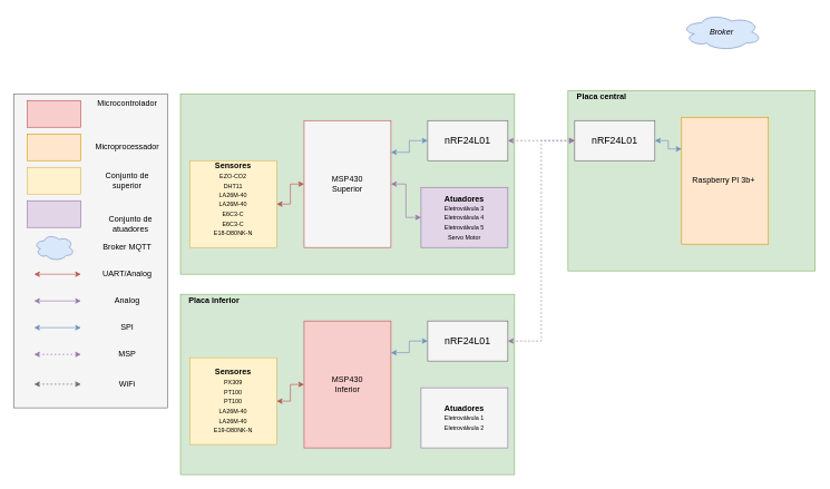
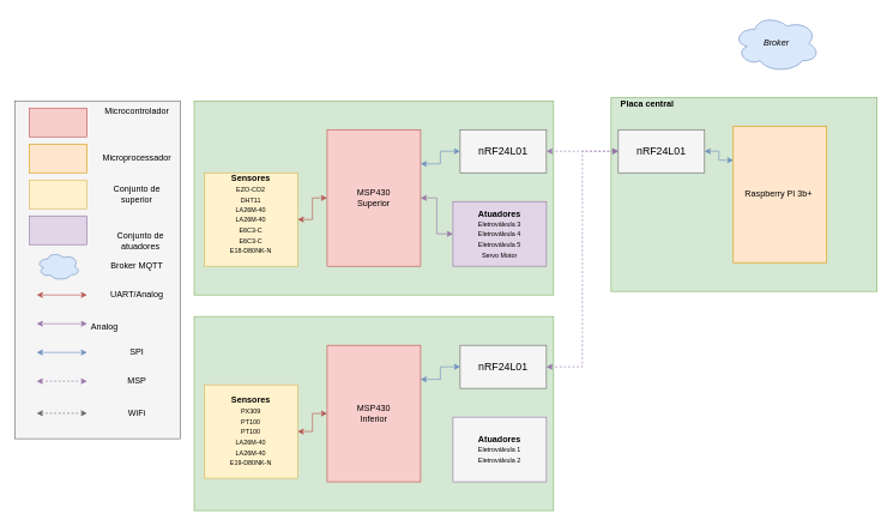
  <mxCell id="0" />
  <mxCell id="1" parent="0" />
  <mxCell id="2" value="" style="rounded=0;whiteSpace=wrap;html=1;fillColor=#f5f5f5;strokeColor=#666666;fontColor=#333333;" vertex="1" parent="1"><mxGeometry x="20" y="140" width="230" height="470" as="geometry" /></mxCell>
  <mxCell id="3" value="" style="rounded=0;whiteSpace=wrap;html=1;fillColor=#f8cecc;strokeColor=#b85450;" vertex="1" parent="1"><mxGeometry x="40" y="150" width="80" height="40" as="geometry" /></mxCell>
  <mxCell id="4" value="" style="rounded=0;whiteSpace=wrap;html=1;fillColor=#d5e8d4;strokeColor=#82b366;" vertex="1" parent="1"><mxGeometry x="269" y="140" width="500" height="270" as="geometry" /></mxCell>
  <mxCell id="5" style="edgeStyle=orthogonalEdgeStyle;rounded=0;orthogonalLoop=1;jettySize=auto;html=1;exitX=1;exitY=0.25;exitDx=0;exitDy=0;startArrow=classic;startFill=1;fillColor=#dae8fc;strokeColor=#6c8ebf;" edge="1" parent="1" source="6" target="7"><mxGeometry relative="1" as="geometry" /></mxCell>
- <mxCell id="6" value="MSP430&lt;br&gt;Superior" style="rounded=0;whiteSpace=wrap;html=1;fillColor=#f5f5f5;strokeColor=#b85450;" vertex="1" parent="1"><mxGeometry x="454" y="180" width="130" height="190" as="geometry" /></mxCell>
+ <mxCell id="6" value="MSP430&lt;br&gt;Superior" style="rounded=0;whiteSpace=wrap;html=1;fillColor=#f8cecc;strokeColor=#b85450;" vertex="1" parent="1"><mxGeometry x="454" y="180" width="130" height="190" as="geometry" /></mxCell>
  <mxCell id="7" value="&lt;span id=&quot;docs-internal-guid-c6f6bf08-7fff-c8a7-f8f0-bf71af4c2768&quot;&gt;&lt;span style=&quot;font-size: 11pt ; font-family: &amp;#34;arial&amp;#34; ; color: rgb(0 , 0 , 0) ; background-color: transparent ; vertical-align: baseline&quot;&gt;nRF24L01&lt;/span&gt;&lt;/span&gt;" style="rounded=0;whiteSpace=wrap;html=1;fillColor=#f5f5f5;strokeColor=#666666;fontColor=#333333;" vertex="1" parent="1"><mxGeometry x="639" y="180" width="120" height="60" as="geometry" /></mxCell>
  <mxCell id="8" value="" style="rounded=0;whiteSpace=wrap;html=1;fillColor=#d5e8d4;strokeColor=#82b366;" vertex="1" parent="1"><mxGeometry x="849" y="135" width="370" height="270" as="geometry" /></mxCell>
  <mxCell id="9" value="Raspberry PI 3b+&amp;nbsp;" style="rounded=0;whiteSpace=wrap;html=1;fillColor=#ffe6cc;strokeColor=#d79b00;" vertex="1" parent="1"><mxGeometry x="1019" y="175" width="130" height="190" as="geometry" /></mxCell>
  <mxCell id="10" style="edgeStyle=orthogonalEdgeStyle;rounded=0;orthogonalLoop=1;jettySize=auto;html=1;exitX=1;exitY=0.5;exitDx=0;exitDy=0;entryX=0;entryY=0.25;entryDx=0;entryDy=0;startArrow=classic;startFill=1;fillColor=#dae8fc;strokeColor=#6c8ebf;" edge="1" parent="1" source="12" target="9"><mxGeometry relative="1" as="geometry" /></mxCell>
  <mxCell id="11" style="edgeStyle=orthogonalEdgeStyle;rounded=0;orthogonalLoop=1;jettySize=auto;html=1;exitX=0;exitY=0.5;exitDx=0;exitDy=0;entryX=1;entryY=0.5;entryDx=0;entryDy=0;startArrow=classic;startFill=1;dashed=1;fillColor=#e1d5e7;strokeColor=#9673a6;" edge="1" parent="1" source="12" target="7"><mxGeometry relative="1" as="geometry" /></mxCell>
  <mxCell id="12" value="&lt;span id=&quot;docs-internal-guid-c6f6bf08-7fff-c8a7-f8f0-bf71af4c2768&quot;&gt;&lt;span style=&quot;font-size: 11pt ; font-family: &amp;#34;arial&amp;#34; ; color: rgb(0 , 0 , 0) ; background-color: transparent ; vertical-align: baseline&quot;&gt;nRF24L01&lt;/span&gt;&lt;/span&gt;" style="rounded=0;whiteSpace=wrap;html=1;fillColor=#f5f5f5;strokeColor=#666666;fontColor=#333333;" vertex="1" parent="1"><mxGeometry x="859" y="180" width="120" height="60" as="geometry" /></mxCell>
  <mxCell id="13" value="" style="rounded=0;whiteSpace=wrap;html=1;fillColor=#d5e8d4;strokeColor=#82b366;" vertex="1" parent="1"><mxGeometry x="269" y="440" width="500" height="270" as="geometry" /></mxCell>
  <mxCell id="14" style="edgeStyle=orthogonalEdgeStyle;rounded=0;orthogonalLoop=1;jettySize=auto;html=1;exitX=1;exitY=0.25;exitDx=0;exitDy=0;startArrow=classic;startFill=1;fillColor=#dae8fc;strokeColor=#6c8ebf;" edge="1" parent="1" source="15" target="17"><mxGeometry relative="1" as="geometry" /></mxCell>
  <mxCell id="15" value="MSP430&lt;br&gt;Inferior" style="rounded=0;whiteSpace=wrap;html=1;fillColor=#f8cecc;strokeColor=#b85450;" vertex="1" parent="1"><mxGeometry x="454" y="480" width="130" height="190" as="geometry" /></mxCell>
  <mxCell id="16" style="edgeStyle=orthogonalEdgeStyle;rounded=0;orthogonalLoop=1;jettySize=auto;html=1;exitX=1;exitY=0.5;exitDx=0;exitDy=0;entryX=0;entryY=0.5;entryDx=0;entryDy=0;startArrow=classic;startFill=1;dashed=1;fillColor=#e1d5e7;strokeColor=#9673a6;" edge="1" parent="1" source="17" target="12"><mxGeometry relative="1" as="geometry" /></mxCell>
  <mxCell id="17" value="&lt;span id=&quot;docs-internal-guid-c6f6bf08-7fff-c8a7-f8f0-bf71af4c2768&quot;&gt;&lt;span style=&quot;font-size: 11pt ; font-family: &amp;#34;arial&amp;#34; ; color: rgb(0 , 0 , 0) ; background-color: transparent ; vertical-align: baseline&quot;&gt;nRF24L01&lt;/span&gt;&lt;/span&gt;" style="rounded=0;whiteSpace=wrap;html=1;fillColor=#f5f5f5;strokeColor=#666666;fontColor=#333333;" vertex="1" parent="1"><mxGeometry x="639" y="480" width="120" height="60" as="geometry" /></mxCell>
  <mxCell id="18" style="edgeStyle=orthogonalEdgeStyle;rounded=0;orthogonalLoop=1;jettySize=auto;html=1;exitX=1;exitY=0.5;exitDx=0;exitDy=0;entryX=0;entryY=0.5;entryDx=0;entryDy=0;startArrow=classic;startFill=1;fillColor=#f8cecc;strokeColor=#b85450;" edge="1" parent="1" source="19" target="6"><mxGeometry relative="1" as="geometry" /></mxCell>
  <mxCell id="19" value="&lt;b&gt;Sensores&lt;br&gt;&lt;/b&gt;&lt;font style=&quot;font-size: 9px&quot;&gt;&lt;span style=&quot;font-family: &amp;#34;arial&amp;#34;&quot;&gt;&lt;font style=&quot;font-size: 9px&quot;&gt;EZO-CO2&lt;br&gt;&lt;font style=&quot;font-size: 9px&quot;&gt;DHT11&lt;br&gt;&lt;/font&gt;&lt;font style=&quot;font-size: 9px&quot;&gt;LA26M-40&lt;br&gt;&lt;/font&gt;&lt;/font&gt;&lt;/span&gt;&lt;span style=&quot;font-family: &amp;#34;arial&amp;#34;&quot;&gt;LA26M-40&lt;br&gt;&lt;/span&gt;&lt;span style=&quot;font-family: &amp;#34;arial&amp;#34;&quot;&gt;&lt;font style=&quot;font-size: 9px&quot;&gt;E6C3-C&lt;br&gt;&lt;/font&gt;&lt;/span&gt;&lt;span style=&quot;font-family: &amp;#34;arial&amp;#34;&quot;&gt;E6C3-C&lt;br&gt;&lt;/span&gt;&lt;/font&gt;&lt;span style=&quot;font-family: &amp;#34;arial&amp;#34; ; font-size: 9px&quot;&gt;&lt;font style=&quot;font-size: 9px&quot;&gt;&lt;font style=&quot;font-size: 9px&quot;&gt;E18-D80NK-N&lt;/font&gt;&lt;br&gt;&lt;/font&gt;&lt;/span&gt;&lt;b&gt;&lt;br&gt;&lt;/b&gt;" style="rounded=0;whiteSpace=wrap;html=1;fillColor=#fff2cc;strokeColor=#d6b656;" vertex="1" parent="1"><mxGeometry x="283" y="240" width="130" height="130" as="geometry" /></mxCell>
  <mxCell id="20" style="edgeStyle=orthogonalEdgeStyle;rounded=0;orthogonalLoop=1;jettySize=auto;html=1;exitX=1;exitY=0.5;exitDx=0;exitDy=0;startArrow=classic;startFill=1;fillColor=#f8cecc;strokeColor=#b85450;" edge="1" parent="1" source="21" target="15"><mxGeometry relative="1" as="geometry" /></mxCell>
  <mxCell id="21" value="&lt;b&gt;&lt;font style=&quot;font-size: 12px&quot;&gt;Sensores&lt;/font&gt;&lt;/b&gt;&lt;br&gt;&lt;font style=&quot;font-size: 9px&quot;&gt;&lt;font style=&quot;font-size: 9px&quot;&gt;PX309&lt;br&gt;PT100&lt;br&gt;PT100&lt;br&gt;LA26M-40&lt;br&gt;&lt;/font&gt;&lt;font style=&quot;font-size: 9px&quot;&gt;LA26M-40&lt;br&gt;&lt;/font&gt;&lt;font style=&quot;font-size: 9px&quot;&gt;E19-D80NK-N&lt;/font&gt;&lt;/font&gt;" style="rounded=0;whiteSpace=wrap;html=1;fillColor=#fff2cc;strokeColor=#d6b656;" vertex="1" parent="1"><mxGeometry x="283" y="535" width="130" height="130" as="geometry" /></mxCell>
  <mxCell id="22" value="&lt;b&gt;Atuadores&lt;br&gt;&lt;/b&gt;&lt;span style=&quot;font-size: 9px&quot;&gt;Eletroválvula 1&lt;br&gt;&lt;/span&gt;&lt;span style=&quot;font-size: 9px&quot;&gt;Eletroválvula 2&lt;br&gt;&lt;/span&gt;" style="rounded=0;whiteSpace=wrap;html=1;fillColor=#f5f5f5;strokeColor=#9673a6;" vertex="1" parent="1"><mxGeometry x="629" y="580" width="130" height="90" as="geometry" /></mxCell>
  <mxCell id="23" style="edgeStyle=orthogonalEdgeStyle;rounded=0;orthogonalLoop=1;jettySize=auto;html=1;exitX=0;exitY=0.5;exitDx=0;exitDy=0;startArrow=classic;startFill=1;fillColor=#e1d5e7;strokeColor=#9673a6;" edge="1" parent="1" source="24" target="6"><mxGeometry relative="1" as="geometry" /></mxCell>
  <mxCell id="24" value="&lt;b&gt;Atuadores&lt;/b&gt;&lt;br&gt;&lt;font style=&quot;font-size: 9px&quot;&gt;Eletroválvula 3&lt;br&gt;Eletroválvula 4&lt;br&gt;Eletroválvula 5&lt;br&gt;Servo Motor&lt;/font&gt;" style="rounded=0;whiteSpace=wrap;html=1;fillColor=#e1d5e7;strokeColor=#9673a6;" vertex="1" parent="1"><mxGeometry x="629" y="280" width="130" height="90" as="geometry" /></mxCell>
- <mxCell id="25" value="&lt;i&gt;Broker&lt;/i&gt;" style="ellipse;shape=cloud;whiteSpace=wrap;html=1;fillColor=#dae8fc;strokeColor=#6c8ebf;" vertex="1" parent="1"><mxGeometry x="1019" y="20" width="120" height="55" as="geometry" /></mxCell>
+ <mxCell id="25" value="&lt;i&gt;Broker&lt;/i&gt;" style="ellipse;shape=cloud;whiteSpace=wrap;html=1;fillColor=#dae8fc;strokeColor=#6c8ebf;" vertex="1" parent="1"><mxGeometry x="1019" y="20" width="120" height="80" as="geometry" /></mxCell>
  <mxCell id="26" value="" style="rounded=0;whiteSpace=wrap;html=1;fillColor=#ffe6cc;strokeColor=#d79b00;" vertex="1" parent="1"><mxGeometry x="40" y="200" width="80" height="40" as="geometry" /></mxCell>
  <mxCell id="27" value="" style="rounded=0;whiteSpace=wrap;html=1;fillColor=#fff2cc;strokeColor=#d6b656;" vertex="1" parent="1"><mxGeometry x="40" y="250" width="80" height="40" as="geometry" /></mxCell>
  <mxCell id="28" value="" style="rounded=0;whiteSpace=wrap;html=1;fillColor=#e1d5e7;strokeColor=#9673a6;" vertex="1" parent="1"><mxGeometry x="40" y="300" width="80" height="40" as="geometry" /></mxCell>
  <mxCell id="29" value="" style="ellipse;shape=cloud;whiteSpace=wrap;html=1;fillColor=#dae8fc;strokeColor=#6c8ebf;" vertex="1" parent="1"><mxGeometry x="50" y="350" width="60" height="40" as="geometry" /></mxCell>
  <mxCell id="30" style="edgeStyle=orthogonalEdgeStyle;rounded=0;orthogonalLoop=1;jettySize=auto;html=1;exitX=1;exitY=0.5;exitDx=0;exitDy=0;startArrow=classic;startFill=1;fillColor=#f8cecc;strokeColor=#b85450;" edge="1" parent="1"><mxGeometry relative="1" as="geometry"><mxPoint x="50" y="410" as="sourcePoint" /><mxPoint x="120" y="410" as="targetPoint" /></mxGeometry></mxCell>
  <mxCell id="31" style="edgeStyle=orthogonalEdgeStyle;rounded=0;orthogonalLoop=1;jettySize=auto;html=1;exitX=1;exitY=0.5;exitDx=0;exitDy=0;startArrow=classic;startFill=1;fillColor=#e1d5e7;strokeColor=#9673a6;" edge="1" parent="1"><mxGeometry relative="1" as="geometry"><mxPoint x="50" y="450" as="sourcePoint" /><mxPoint x="120" y="450" as="targetPoint" /></mxGeometry></mxCell>
  <mxCell id="32" style="edgeStyle=orthogonalEdgeStyle;rounded=0;orthogonalLoop=1;jettySize=auto;html=1;exitX=1;exitY=0.5;exitDx=0;exitDy=0;startArrow=classic;startFill=1;fillColor=#dae8fc;strokeColor=#6c8ebf;" edge="1" parent="1"><mxGeometry relative="1" as="geometry"><mxPoint x="50" y="490" as="sourcePoint" /><mxPoint x="120" y="490" as="targetPoint" /></mxGeometry></mxCell>
  <mxCell id="33" style="edgeStyle=orthogonalEdgeStyle;rounded=0;orthogonalLoop=1;jettySize=auto;html=1;exitX=1;exitY=0.5;exitDx=0;exitDy=0;startArrow=classic;startFill=1;fillColor=#e1d5e7;strokeColor=#9673a6;dashed=1;" edge="1" parent="1"><mxGeometry relative="1" as="geometry"><mxPoint x="50" y="530" as="sourcePoint" /><mxPoint x="120" y="530" as="targetPoint" /></mxGeometry></mxCell>
  <mxCell id="34" style="edgeStyle=orthogonalEdgeStyle;rounded=0;orthogonalLoop=1;jettySize=auto;html=1;exitX=1;exitY=0.5;exitDx=0;exitDy=0;startArrow=classic;startFill=1;fillColor=#f5f5f5;strokeColor=#666666;dashed=1;" edge="1" parent="1"><mxGeometry relative="1" as="geometry"><mxPoint x="50" y="574.58" as="sourcePoint" /><mxPoint x="120" y="574.58" as="targetPoint" /></mxGeometry></mxCell>
- <mxCell id="35" value="&lt;b&gt;Placa inferior&lt;/b&gt;" style="text;html=1;align=center;verticalAlign=middle;resizable=0;points=[];autosize=1;strokeColor=none;" vertex="1" parent="1"><mxGeometry x="274" y="440" width="90" height="20" as="geometry" /></mxCell>
  <mxCell id="36" value="&lt;b&gt;Placa central&lt;/b&gt;" style="text;html=1;align=center;verticalAlign=middle;resizable=0;points=[];autosize=1;strokeColor=none;" vertex="1" parent="1"><mxGeometry x="854" y="135" width="90" height="20" as="geometry" /></mxCell>
  <mxCell id="37" value="Microcontrolador" style="text;html=1;align=center;verticalAlign=middle;resizable=0;points=[];autosize=1;strokeColor=none;" vertex="1" parent="1"><mxGeometry x="139" y="145" width="100" height="20" as="geometry" /></mxCell>
  <mxCell id="38" value="Microprocessador" style="text;html=1;align=center;verticalAlign=middle;resizable=0;points=[];autosize=1;strokeColor=none;" vertex="1" parent="1"><mxGeometry x="134" y="210" width="110" height="20" as="geometry" /></mxCell>
  <mxCell id="39" value="Conjunto de &lt;br&gt;superior" style="text;html=1;align=center;verticalAlign=middle;resizable=0;points=[];autosize=1;strokeColor=none;" vertex="1" parent="1"><mxGeometry x="149" y="255" width="80" height="30" as="geometry" /></mxCell>
  <mxCell id="40" value="Conjunto de &lt;br&gt;atuadores" style="text;html=1;align=center;verticalAlign=middle;resizable=0;points=[];autosize=1;strokeColor=none;" vertex="1" parent="1"><mxGeometry x="154" y="320" width="80" height="30" as="geometry" /></mxCell>
  <mxCell id="41" value="Broker MQTT" style="text;html=1;align=center;verticalAlign=middle;resizable=0;points=[];autosize=1;strokeColor=none;" vertex="1" parent="1"><mxGeometry x="144" y="360" width="90" height="20" as="geometry" /></mxCell>
  <mxCell id="42" value="UART/Analog" style="text;html=1;align=center;verticalAlign=middle;resizable=0;points=[];autosize=1;strokeColor=none;" vertex="1" parent="1"><mxGeometry x="144" y="400" width="90" height="20" as="geometry" /></mxCell>
- <mxCell id="43" value="Analog" style="text;html=1;align=center;verticalAlign=middle;resizable=0;points=[];autosize=1;strokeColor=none;" vertex="1" parent="1"><mxGeometry x="164" y="440" width="50" height="20" as="geometry" /></mxCell>
+ <mxCell id="43" value="Analog" style="text;html=1;align=center;verticalAlign=middle;resizable=0;points=[];autosize=1;strokeColor=none;" vertex="1" parent="1"><mxGeometry x="119" y="445" width="50" height="20" as="geometry" /></mxCell>
  <mxCell id="44" value="SPI" style="text;html=1;align=center;verticalAlign=middle;resizable=0;points=[];autosize=1;strokeColor=none;" vertex="1" parent="1"><mxGeometry x="174" y="480" width="30" height="20" as="geometry" /></mxCell>
  <mxCell id="45" value="MSP" style="text;html=1;align=center;verticalAlign=middle;resizable=0;points=[];autosize=1;strokeColor=none;" vertex="1" parent="1"><mxGeometry x="169" y="520" width="40" height="20" as="geometry" /></mxCell>
  <mxCell id="46" value="WiFi" style="text;html=1;align=center;verticalAlign=middle;resizable=0;points=[];autosize=1;strokeColor=none;" vertex="1" parent="1"><mxGeometry x="169" y="565" width="40" height="20" as="geometry" /></mxCell>
